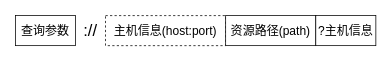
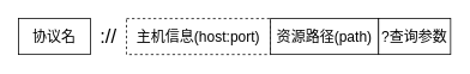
  <mxCell id="0" />
  <mxCell id="1" parent="0" />
- <mxCell id="2" value="&lt;font style=&quot;font-size: 16px&quot;&gt;查询参数&lt;/font&gt;" style="rounded=0;whiteSpace=wrap;html=1;" vertex="1" parent="1"><mxGeometry x="20" y="20" width="80" height="40" as="geometry" /></mxCell>
+ <mxCell id="2" value="&lt;font style=&quot;font-size: 16px&quot;&gt;协议名&lt;/font&gt;" style="rounded=0;whiteSpace=wrap;html=1;" vertex="1" parent="1"><mxGeometry x="20" y="20" width="80" height="40" as="geometry" /></mxCell>
  <mxCell id="3" value="&lt;font style=&quot;font-size: 22px&quot;&gt;://&lt;/font&gt;" style="text;html=1;strokeColor=none;fillColor=none;align=center;verticalAlign=middle;whiteSpace=wrap;rounded=0;" vertex="1" parent="1"><mxGeometry x="100" y="30" width="40" height="20" as="geometry" /></mxCell>
  <mxCell id="4" value="&lt;font style=&quot;font-size: 16px&quot;&gt;主机信息(host:port)&lt;/font&gt;" style="rounded=0;whiteSpace=wrap;html=1;dashed=1;" vertex="1" parent="1"><mxGeometry x="140" y="20" width="160" height="40" as="geometry" /></mxCell>
  <mxCell id="5" value="&lt;font style=&quot;font-size: 16px&quot;&gt;资源路径(path)&lt;/font&gt;" style="rounded=0;whiteSpace=wrap;html=1;" vertex="1" parent="1"><mxGeometry x="300" y="20" width="120" height="40" as="geometry" /></mxCell>
- <mxCell id="6" value="&lt;font style=&quot;font-size: 16px&quot;&gt;?主机信息&lt;/font&gt;" style="rounded=0;whiteSpace=wrap;html=1;" vertex="1" parent="1"><mxGeometry x="420" y="20" width="80" height="40" as="geometry" /></mxCell>
+ <mxCell id="6" value="&lt;font style=&quot;font-size: 16px&quot;&gt;?查询参数&lt;/font&gt;" style="rounded=0;whiteSpace=wrap;html=1;" vertex="1" parent="1"><mxGeometry x="420" y="20" width="80" height="40" as="geometry" /></mxCell>
